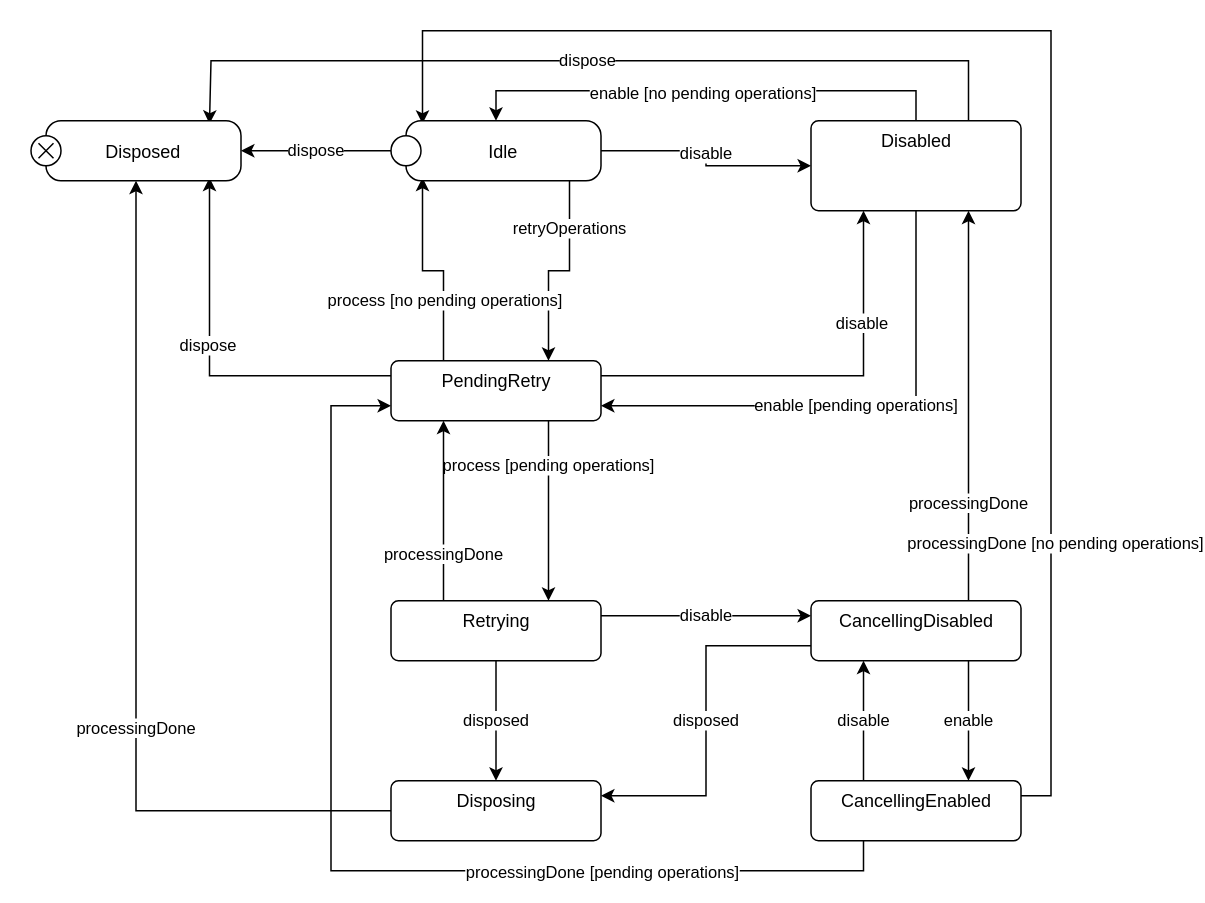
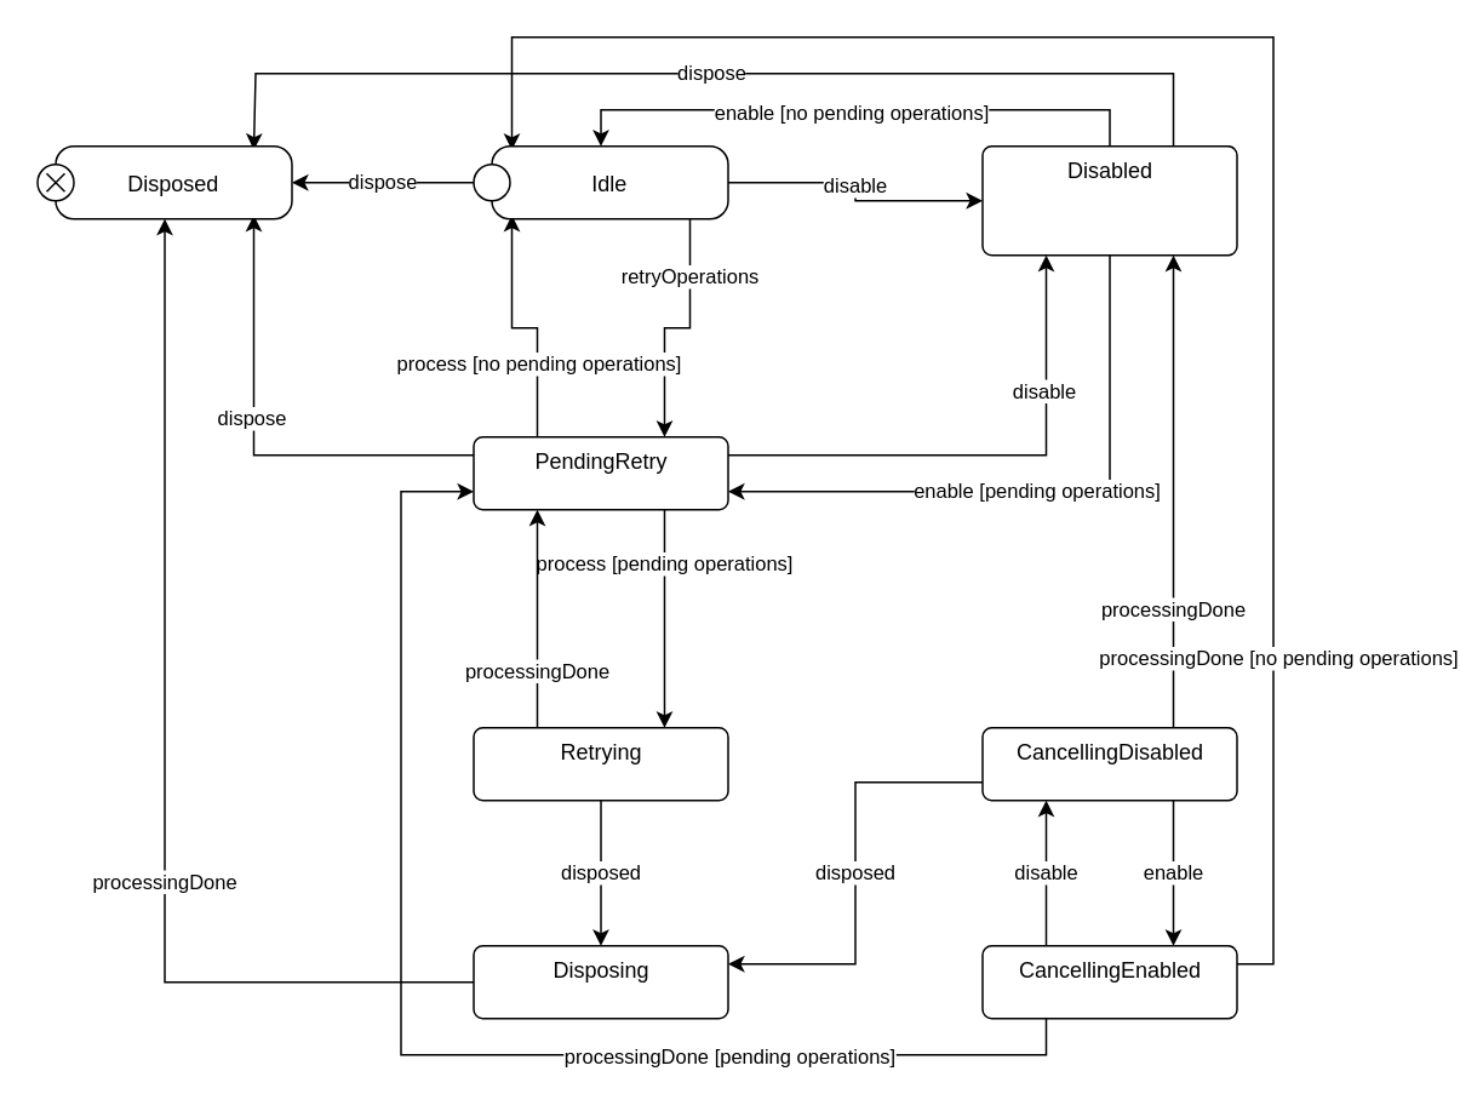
  <mxCell id="0" />
  <mxCell id="1" parent="0" />
  <mxCell id="2" style="edgeStyle=orthogonalEdgeStyle;rounded=0;orthogonalLoop=1;jettySize=auto;html=1;entryX=0;entryY=0.5;entryDx=0;entryDy=0;exitX=1;exitY=0.5;exitDx=0;exitDy=0;" edge="1" parent="1" source="37" target="10"><mxGeometry relative="1" as="geometry" /></mxCell>
  <mxCell id="3" value="disable" style="edgeLabel;html=1;align=center;verticalAlign=middle;resizable=0;points=[];" vertex="1" connectable="0" parent="2"><mxGeometry x="-0.057" y="-1" relative="1" as="geometry"><mxPoint as="offset" /></mxGeometry></mxCell>
  <mxCell id="4" value="retryOperations" style="edgeStyle=orthogonalEdgeStyle;rounded=0;orthogonalLoop=1;jettySize=auto;html=1;exitX=0.85;exitY=0.95;exitDx=0;exitDy=0;entryX=0.75;entryY=0;entryDx=0;entryDy=0;exitPerimeter=0;" edge="1" parent="1" source="37" target="18"><mxGeometry x="-0.5" relative="1" as="geometry"><mxPoint as="offset" /></mxGeometry></mxCell>
  <mxCell id="5" value="dispose" style="edgeStyle=orthogonalEdgeStyle;rounded=0;orthogonalLoop=1;jettySize=auto;html=1;entryX=1;entryY=0.5;entryDx=0;entryDy=0;exitX=0;exitY=0.5;exitDx=0;exitDy=0;" edge="1" parent="1" source="37" target="38"><mxGeometry relative="1" as="geometry" /></mxCell>
  <mxCell id="6" style="edgeStyle=orthogonalEdgeStyle;rounded=0;orthogonalLoop=1;jettySize=auto;html=1;entryX=0.5;entryY=0;entryDx=0;entryDy=0;exitX=0.5;exitY=0;exitDx=0;exitDy=0;" edge="1" parent="1" source="10" target="37"><mxGeometry relative="1" as="geometry"><Array as="points"><mxPoint x="610" y="60" /><mxPoint x="330" y="60" /></Array></mxGeometry></mxCell>
  <mxCell id="7" value="enable [no pending operations]" style="edgeLabel;html=1;align=center;verticalAlign=middle;resizable=0;points=[];" vertex="1" connectable="0" parent="6"><mxGeometry x="0.019" y="1" relative="1" as="geometry"><mxPoint as="offset" /></mxGeometry></mxCell>
  <mxCell id="8" value="enable [pending operations]" style="edgeStyle=orthogonalEdgeStyle;rounded=0;orthogonalLoop=1;jettySize=auto;html=1;exitX=0.5;exitY=1;exitDx=0;exitDy=0;entryX=1;entryY=0.75;entryDx=0;entryDy=0;" edge="1" parent="1" source="10" target="18"><mxGeometry relative="1" as="geometry" /></mxCell>
  <mxCell id="9" value="dispose" style="edgeStyle=orthogonalEdgeStyle;rounded=0;orthogonalLoop=1;jettySize=auto;html=1;exitX=0.75;exitY=0;exitDx=0;exitDy=0;entryX=0.85;entryY=0.05;entryDx=0;entryDy=0;entryPerimeter=0;" edge="1" parent="1" source="10" target="38"><mxGeometry relative="1" as="geometry"><Array as="points"><mxPoint x="645" y="40" /><mxPoint x="140" y="40" /></Array></mxGeometry></mxCell>
  <mxCell id="10" value="Disabled" style="html=1;align=center;verticalAlign=top;rounded=1;absoluteArcSize=1;arcSize=10;dashed=0;" vertex="1" parent="1"><mxGeometry x="540" y="80" width="140" height="60" as="geometry" /></mxCell>
  <mxCell id="11" style="edgeStyle=orthogonalEdgeStyle;rounded=0;orthogonalLoop=1;jettySize=auto;html=1;exitX=1;exitY=0.25;exitDx=0;exitDy=0;entryX=0.25;entryY=1;entryDx=0;entryDy=0;" edge="1" parent="1" source="18" target="10"><mxGeometry relative="1" as="geometry" /></mxCell>
  <mxCell id="12" value="disable" style="edgeLabel;html=1;align=center;verticalAlign=middle;resizable=0;points=[];" vertex="1" connectable="0" parent="11"><mxGeometry x="0.482" y="2" relative="1" as="geometry"><mxPoint as="offset" /></mxGeometry></mxCell>
  <mxCell id="13" style="edgeStyle=orthogonalEdgeStyle;rounded=0;orthogonalLoop=1;jettySize=auto;html=1;exitX=0.25;exitY=0;exitDx=0;exitDy=0;entryX=0.15;entryY=0.95;entryDx=0;entryDy=0;entryPerimeter=0;" edge="1" parent="1" source="18" target="37"><mxGeometry relative="1" as="geometry" /></mxCell>
  <mxCell id="14" value="process [no pending operations]" style="edgeLabel;html=1;align=center;verticalAlign=middle;resizable=0;points=[];" vertex="1" connectable="0" parent="13"><mxGeometry x="-0.4" relative="1" as="geometry"><mxPoint as="offset" /></mxGeometry></mxCell>
  <mxCell id="15" value="process [pending operations]" style="edgeStyle=orthogonalEdgeStyle;rounded=0;orthogonalLoop=1;jettySize=auto;html=1;exitX=0.75;exitY=1;exitDx=0;exitDy=0;entryX=0.75;entryY=0;entryDx=0;entryDy=0;" edge="1" parent="1" source="18" target="23"><mxGeometry x="-0.5" relative="1" as="geometry"><mxPoint as="offset" /></mxGeometry></mxCell>
  <mxCell id="16" style="edgeStyle=orthogonalEdgeStyle;rounded=0;orthogonalLoop=1;jettySize=auto;html=1;exitX=0;exitY=0.25;exitDx=0;exitDy=0;entryX=0.85;entryY=0.95;entryDx=0;entryDy=0;entryPerimeter=0;" edge="1" parent="1" source="18" target="38"><mxGeometry relative="1" as="geometry" /></mxCell>
  <mxCell id="17" value="dispose" style="edgeLabel;html=1;align=center;verticalAlign=middle;resizable=0;points=[];" vertex="1" connectable="0" parent="16"><mxGeometry x="0.12" y="2" relative="1" as="geometry"><mxPoint as="offset" /></mxGeometry></mxCell>
  <mxCell id="18" value="PendingRetry" style="html=1;align=center;verticalAlign=top;rounded=1;absoluteArcSize=1;arcSize=10;dashed=0;" vertex="1" parent="1"><mxGeometry x="260" y="240" width="140" height="40" as="geometry" /></mxCell>
- <mxCell id="19" value="disable" style="edgeStyle=orthogonalEdgeStyle;rounded=0;orthogonalLoop=1;jettySize=auto;html=1;exitX=1;exitY=0.25;exitDx=0;exitDy=0;entryX=0;entryY=0.25;entryDx=0;entryDy=0;" edge="1" parent="1" source="23" target="27"><mxGeometry relative="1" as="geometry" /></mxCell>
  <mxCell id="20" style="edgeStyle=orthogonalEdgeStyle;rounded=0;orthogonalLoop=1;jettySize=auto;html=1;exitX=0.25;exitY=0;exitDx=0;exitDy=0;entryX=0.25;entryY=1;entryDx=0;entryDy=0;" edge="1" parent="1" source="23" target="18"><mxGeometry relative="1" as="geometry" /></mxCell>
  <mxCell id="21" value="processingDone" style="edgeLabel;html=1;align=center;verticalAlign=middle;resizable=0;points=[];" vertex="1" connectable="0" parent="20"><mxGeometry x="-0.467" y="1" relative="1" as="geometry"><mxPoint as="offset" /></mxGeometry></mxCell>
  <mxCell id="22" value="disposed" style="edgeStyle=orthogonalEdgeStyle;rounded=0;orthogonalLoop=1;jettySize=auto;html=1;exitX=0.5;exitY=1;exitDx=0;exitDy=0;entryX=0.5;entryY=0;entryDx=0;entryDy=0;" edge="1" parent="1" source="23" target="36"><mxGeometry relative="1" as="geometry" /></mxCell>
  <mxCell id="23" value="Retrying" style="html=1;align=center;verticalAlign=top;rounded=1;absoluteArcSize=1;arcSize=10;dashed=0;" vertex="1" parent="1"><mxGeometry x="260" y="400" width="140" height="40" as="geometry" /></mxCell>
  <mxCell id="24" value="enable" style="edgeStyle=orthogonalEdgeStyle;rounded=0;orthogonalLoop=1;jettySize=auto;html=1;exitX=0.75;exitY=1;exitDx=0;exitDy=0;entryX=0.75;entryY=0;entryDx=0;entryDy=0;" edge="1" parent="1" source="27" target="33"><mxGeometry relative="1" as="geometry" /></mxCell>
  <mxCell id="25" value="disposed" style="edgeStyle=orthogonalEdgeStyle;rounded=0;orthogonalLoop=1;jettySize=auto;html=1;exitX=0;exitY=0.75;exitDx=0;exitDy=0;entryX=1;entryY=0.25;entryDx=0;entryDy=0;" edge="1" parent="1" source="27" target="36"><mxGeometry relative="1" as="geometry" /></mxCell>
  <mxCell id="26" value="processingDone" style="edgeStyle=orthogonalEdgeStyle;rounded=0;orthogonalLoop=1;jettySize=auto;html=1;exitX=0.75;exitY=0;exitDx=0;exitDy=0;entryX=0.75;entryY=1;entryDx=0;entryDy=0;" edge="1" parent="1" source="27" target="10"><mxGeometry x="-0.5" relative="1" as="geometry"><mxPoint as="offset" /></mxGeometry></mxCell>
  <mxCell id="27" value="CancellingDisabled" style="html=1;align=center;verticalAlign=top;rounded=1;absoluteArcSize=1;arcSize=10;dashed=0;" vertex="1" parent="1"><mxGeometry x="540" y="400" width="140" height="40" as="geometry" /></mxCell>
  <mxCell id="28" value="disable" style="edgeStyle=orthogonalEdgeStyle;rounded=0;orthogonalLoop=1;jettySize=auto;html=1;exitX=0.25;exitY=0;exitDx=0;exitDy=0;entryX=0.25;entryY=1;entryDx=0;entryDy=0;" edge="1" parent="1" source="33" target="27"><mxGeometry relative="1" as="geometry" /></mxCell>
  <mxCell id="29" style="edgeStyle=orthogonalEdgeStyle;rounded=0;orthogonalLoop=1;jettySize=auto;html=1;exitX=1;exitY=0.25;exitDx=0;exitDy=0;entryX=0.15;entryY=0.05;entryDx=0;entryDy=0;entryPerimeter=0;" edge="1" parent="1" source="33" target="37"><mxGeometry relative="1" as="geometry"><Array as="points"><mxPoint x="700" y="530" /><mxPoint x="700" y="20" /><mxPoint x="281" y="20" /></Array></mxGeometry></mxCell>
  <mxCell id="30" value="processingDone [no pending operations]" style="edgeLabel;html=1;align=center;verticalAlign=middle;resizable=0;points=[];" vertex="1" connectable="0" parent="29"><mxGeometry x="-0.626" y="-2" relative="1" as="geometry"><mxPoint as="offset" /></mxGeometry></mxCell>
  <mxCell id="31" style="edgeStyle=orthogonalEdgeStyle;rounded=0;orthogonalLoop=1;jettySize=auto;html=1;exitX=0.25;exitY=1;exitDx=0;exitDy=0;entryX=0;entryY=0.75;entryDx=0;entryDy=0;" edge="1" parent="1" source="33" target="18"><mxGeometry relative="1" as="geometry"><Array as="points"><mxPoint x="575" y="580" /><mxPoint x="220" y="580" /><mxPoint x="220" y="270" /></Array></mxGeometry></mxCell>
  <mxCell id="32" value="processingDone [pending operations]" style="edgeLabel;html=1;align=center;verticalAlign=middle;resizable=0;points=[];" vertex="1" connectable="0" parent="31"><mxGeometry x="-0.142" y="2" relative="1" as="geometry"><mxPoint x="116" y="-2" as="offset" /></mxGeometry></mxCell>
  <mxCell id="33" value="CancellingEnabled" style="html=1;align=center;verticalAlign=top;rounded=1;absoluteArcSize=1;arcSize=10;dashed=0;" vertex="1" parent="1"><mxGeometry x="540" y="520" width="140" height="40" as="geometry" /></mxCell>
  <mxCell id="34" style="edgeStyle=orthogonalEdgeStyle;rounded=0;orthogonalLoop=1;jettySize=auto;html=1;exitX=0;exitY=0.5;exitDx=0;exitDy=0;entryX=0.5;entryY=1;entryDx=0;entryDy=0;" edge="1" parent="1" source="36" target="38"><mxGeometry relative="1" as="geometry" /></mxCell>
  <mxCell id="35" value="processingDone" style="edgeLabel;html=1;align=center;verticalAlign=middle;resizable=0;points=[];" vertex="1" connectable="0" parent="34"><mxGeometry x="-0.234" y="1" relative="1" as="geometry"><mxPoint as="offset" /></mxGeometry></mxCell>
  <mxCell id="36" value="Disposing" style="html=1;align=center;verticalAlign=top;rounded=1;absoluteArcSize=1;arcSize=10;dashed=0;" vertex="1" parent="1"><mxGeometry x="260" y="520" width="140" height="40" as="geometry" /></mxCell>
  <mxCell id="37" value="Idle" style="shape=umlState;rounded=1;verticalAlign=middle;align=center;absoluteArcSize=1;arcSize=10;umlStateConnection=connPointRefEntry;boundedLbl=1;" vertex="1" parent="1"><mxGeometry x="260" y="80" width="140" height="40" as="geometry" /></mxCell>
  <mxCell id="38" value="Disposed" style="shape=umlState;rounded=1;verticalAlign=middle;spacingTop=0;absoluteArcSize=1;arcSize=10;umlStateConnection=connPointRefExit;boundedLbl=1;" vertex="1" parent="1"><mxGeometry x="20" y="80" width="140" height="40" as="geometry" /></mxCell>
